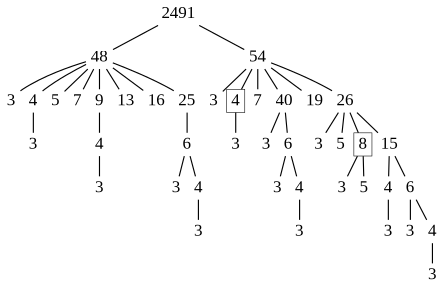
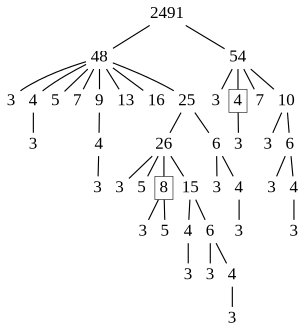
  digraph {
    fontname="Liberation Serif"
    nodesep=0.1
    node [fontname="Liberation Serif" fontsize=30 shape=plaintext]
    edge [dir=none fontname="Liberation Serif" style=bold]
    n1 [height=0.25 label=2491 width=0.25]
    n2 [height=0.25 label=48 width=0.25]
    n3 [height=0.25 label=54 width=0.25]
    n4 [height=0.25 label=3 width=0.25]
    n5 [height=0.25 label=4 width=0.25]
    n6 [height=0.25 label=5 width=0.25]
    n7 [height=0.25 label=7 width=0.25]
    n8 [height=0.25 label=9 width=0.25]
    n9 [height=0.25 label=13 width=0.25]
    n10 [height=0.25 label=16 width=0.25]
    n11 [height=0.25 label=25 width=0.25]
    n12 [height=0.25 label=3 width=0.25]
    n13 [height=0.25 label=4 shape=box width=0.25]
    n14 [height=0.25 label=7 width=0.25]
-   n15 [height=0.25 label=40 width=0.25]
-   n16 [height=0.25 label=19 width=0.25]
+   n15 [height=0.25 label=10 width=0.25]
    n17 [height=0.25 label=26 width=0.25]
    n18 [height=0.25 label=3 width=0.25]
    n19 [height=0.25 label=4 width=0.25]
    n20 [height=0.25 label=6 width=0.25]
    n21 [height=0.25 label=3 width=0.25]
    n22 [height=0.25 label=3 width=0.25]
    n23 [height=0.25 label=4 width=0.25]
    n24 [height=0.25 label=3 width=0.25]
    n25 [height=0.25 label=3 width=0.25]
    n26 [height=0.25 label=3 width=0.25]
    n27 [height=0.25 label=6 width=0.25]
    n28 [height=0.25 label=3 width=0.25]
    n29 [height=0.25 label=5 width=0.25]
    n30 [height=0.25 label=8 shape=box width=0.25]
    n31 [height=0.25 label=15 width=0.25]
    n32 [height=0.25 label=3 width=0.25]
    n33 [height=0.25 label=4 width=0.25]
    n34 [height=0.25 label=3 width=0.25]
    n35 [height=0.25 label=3 width=0.25]
    n36 [height=0.25 label=5 width=0.25]
    n37 [height=0.25 label=4 width=0.25]
    n38 [height=0.25 label=6 width=0.25]
    n39 [height=0.25 label=3 width=0.25]
    n40 [height=0.25 label=3 width=0.25]
    n41 [height=0.25 label=4 width=0.25]
    n42 [height=0.25 label=3 width=0.25]
    n1 -> n2
    n1 -> n3
    n2 -> n4
    n2 -> n5
    n2 -> n6
    n2 -> n7
    n2 -> n8
    n2 -> n9
    n2 -> n10
    n2 -> n11
    n3 -> n12
    n3 -> n13
    n3 -> n14
    n3 -> n15
-   n3 -> n16
-   n3 -> n17
+   n11 -> n17
    n5 -> n18
    n8 -> n19
    n11 -> n20
    n13 -> n25
    n15 -> n26
    n15 -> n27
    n17 -> n28
    n17 -> n29
    n17 -> n30
    n17 -> n31
    n19 -> n21
    n20 -> n22
    n20 -> n23
    n23 -> n24
    n27 -> n32
    n27 -> n33
    n30 -> n35
    n30 -> n36
    n31 -> n37
    n31 -> n38
    n33 -> n34
    n37 -> n39
    n38 -> n40
    n38 -> n41
    n41 -> n42
  }
